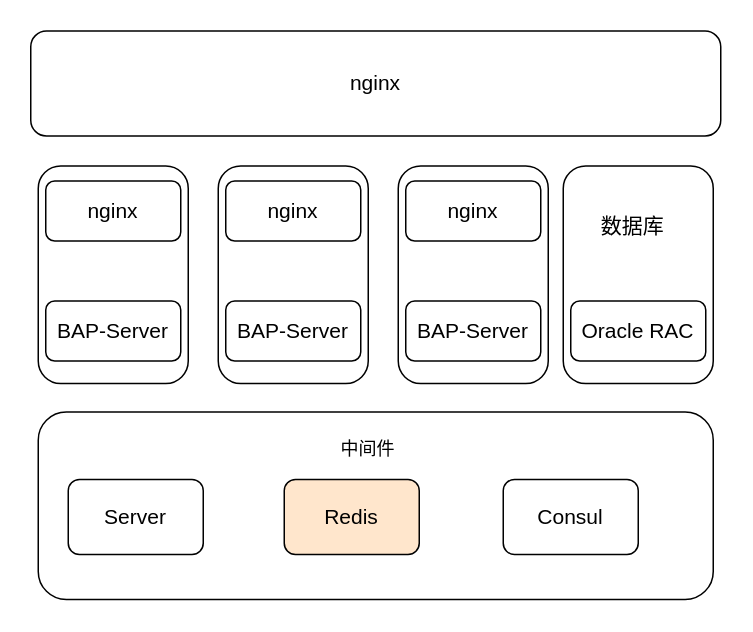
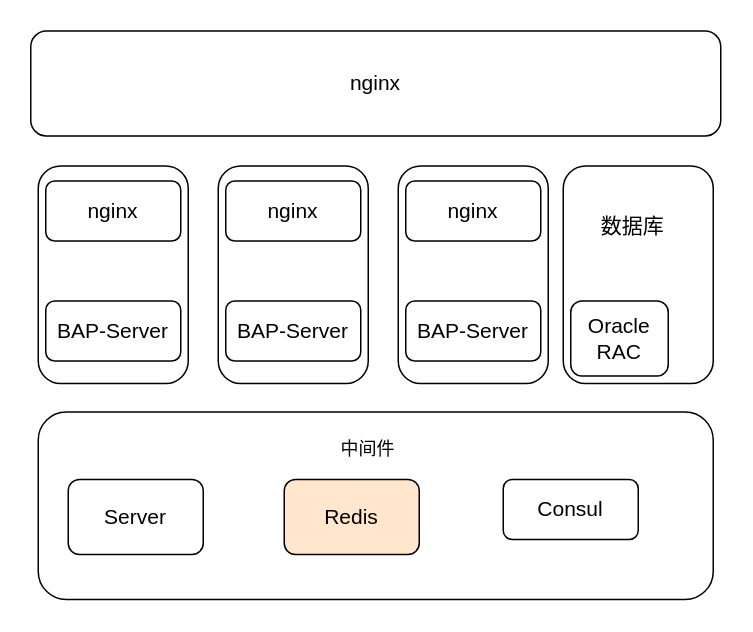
  <mxCell id="0" />
  <mxCell id="1" parent="0" />
  <mxCell id="2" value="" style="rounded=1;whiteSpace=wrap;html=1;fillColor=none;" vertex="1" parent="1"><mxGeometry x="25" y="110" width="100" height="145" as="geometry" /></mxCell>
  <mxCell id="3" value="" style="rounded=1;whiteSpace=wrap;html=1;fillColor=none;" vertex="1" parent="1"><mxGeometry x="25" y="274" width="450" height="125" as="geometry" /></mxCell>
  <mxCell id="4" value="&lt;font style=&quot;font-size: 14px&quot;&gt;nginx&lt;/font&gt;" style="rounded=1;whiteSpace=wrap;html=1;" vertex="1" parent="1"><mxGeometry x="30" y="120" width="90" height="40" as="geometry" /></mxCell>
  <mxCell id="5" value="&lt;font style=&quot;font-size: 14px&quot;&gt;nginx&lt;/font&gt;" style="rounded=1;whiteSpace=wrap;html=1;" vertex="1" parent="1"><mxGeometry x="20" y="20" width="460" height="70" as="geometry" /></mxCell>
  <mxCell id="6" value="&lt;font style=&quot;font-size: 14px&quot;&gt;BAP-Server&lt;/font&gt;" style="rounded=1;whiteSpace=wrap;html=1;" vertex="1" parent="1"><mxGeometry x="30" y="200" width="90" height="40" as="geometry" /></mxCell>
  <mxCell id="7" value="&lt;font style=&quot;font-size: 14px&quot;&gt;Server&lt;/font&gt;" style="rounded=1;whiteSpace=wrap;html=1;" vertex="1" parent="1"><mxGeometry x="45" y="319" width="90" height="50" as="geometry" /></mxCell>
  <mxCell id="8" value="&lt;font style=&quot;font-size: 14px&quot;&gt;Redis&lt;/font&gt;" style="rounded=1;whiteSpace=wrap;html=1;fillColor=#ffe6cc;" vertex="1" parent="1"><mxGeometry x="189" y="319" width="90" height="50" as="geometry" /></mxCell>
- <mxCell id="9" value="&lt;font style=&quot;font-size: 14px&quot;&gt;Consul&lt;/font&gt;" style="rounded=1;whiteSpace=wrap;html=1;" vertex="1" parent="1"><mxGeometry x="335" y="319" width="90" height="50" as="geometry" /></mxCell>
+ <mxCell id="9" value="&lt;font style=&quot;font-size: 14px&quot;&gt;Consul&lt;/font&gt;" style="rounded=1;whiteSpace=wrap;html=1;" vertex="1" parent="1"><mxGeometry x="335" y="319" width="90" height="40" as="geometry" /></mxCell>
  <mxCell id="10" value="中间件" style="text;html=1;strokeColor=none;fillColor=none;align=center;verticalAlign=middle;whiteSpace=wrap;rounded=0;" vertex="1" parent="1"><mxGeometry x="225" y="289" width="40" height="20" as="geometry" /></mxCell>
  <mxCell id="11" value="&lt;font style=&quot;font-size: 14px&quot;&gt;数据库&lt;/font&gt;" style="text;html=1;strokeColor=none;fillColor=none;align=center;verticalAlign=middle;whiteSpace=wrap;rounded=0;" vertex="1" parent="1"><mxGeometry x="391.5" y="135" width="59" height="30" as="geometry" /></mxCell>
  <mxCell id="12" value="" style="rounded=1;whiteSpace=wrap;html=1;fillColor=none;" vertex="1" parent="1"><mxGeometry x="145" y="110" width="100" height="145" as="geometry" /></mxCell>
  <mxCell id="13" value="&lt;font style=&quot;font-size: 14px&quot;&gt;nginx&lt;/font&gt;" style="rounded=1;whiteSpace=wrap;html=1;" vertex="1" parent="1"><mxGeometry x="150" y="120" width="90" height="40" as="geometry" /></mxCell>
  <mxCell id="14" value="&lt;font style=&quot;font-size: 14px&quot;&gt;BAP-Server&lt;/font&gt;" style="rounded=1;whiteSpace=wrap;html=1;" vertex="1" parent="1"><mxGeometry x="150" y="200" width="90" height="40" as="geometry" /></mxCell>
  <mxCell id="15" value="" style="rounded=1;whiteSpace=wrap;html=1;fillColor=none;" vertex="1" parent="1"><mxGeometry x="265" y="110" width="100" height="145" as="geometry" /></mxCell>
  <mxCell id="16" value="&lt;font style=&quot;font-size: 14px&quot;&gt;nginx&lt;/font&gt;" style="rounded=1;whiteSpace=wrap;html=1;" vertex="1" parent="1"><mxGeometry x="270" y="120" width="90" height="40" as="geometry" /></mxCell>
  <mxCell id="17" value="&lt;font style=&quot;font-size: 14px&quot;&gt;BAP-Server&lt;/font&gt;" style="rounded=1;whiteSpace=wrap;html=1;" vertex="1" parent="1"><mxGeometry x="270" y="200" width="90" height="40" as="geometry" /></mxCell>
- <mxCell id="18" value="&lt;font style=&quot;font-size: 14px&quot;&gt;Oracle RAC&lt;/font&gt;" style="rounded=1;whiteSpace=wrap;html=1;" vertex="1" parent="1"><mxGeometry x="380" y="200" width="90" height="40" as="geometry" /></mxCell>
+ <mxCell id="18" value="&lt;font style=&quot;font-size: 14px&quot;&gt;Oracle RAC&lt;/font&gt;" style="rounded=1;whiteSpace=wrap;html=1;" vertex="1" parent="1"><mxGeometry x="380" y="200" width="65" height="50" as="geometry" /></mxCell>
  <mxCell id="19" value="" style="rounded=1;whiteSpace=wrap;html=1;fillColor=none;" vertex="1" parent="1"><mxGeometry x="375" y="110" width="100" height="145" as="geometry" /></mxCell>
